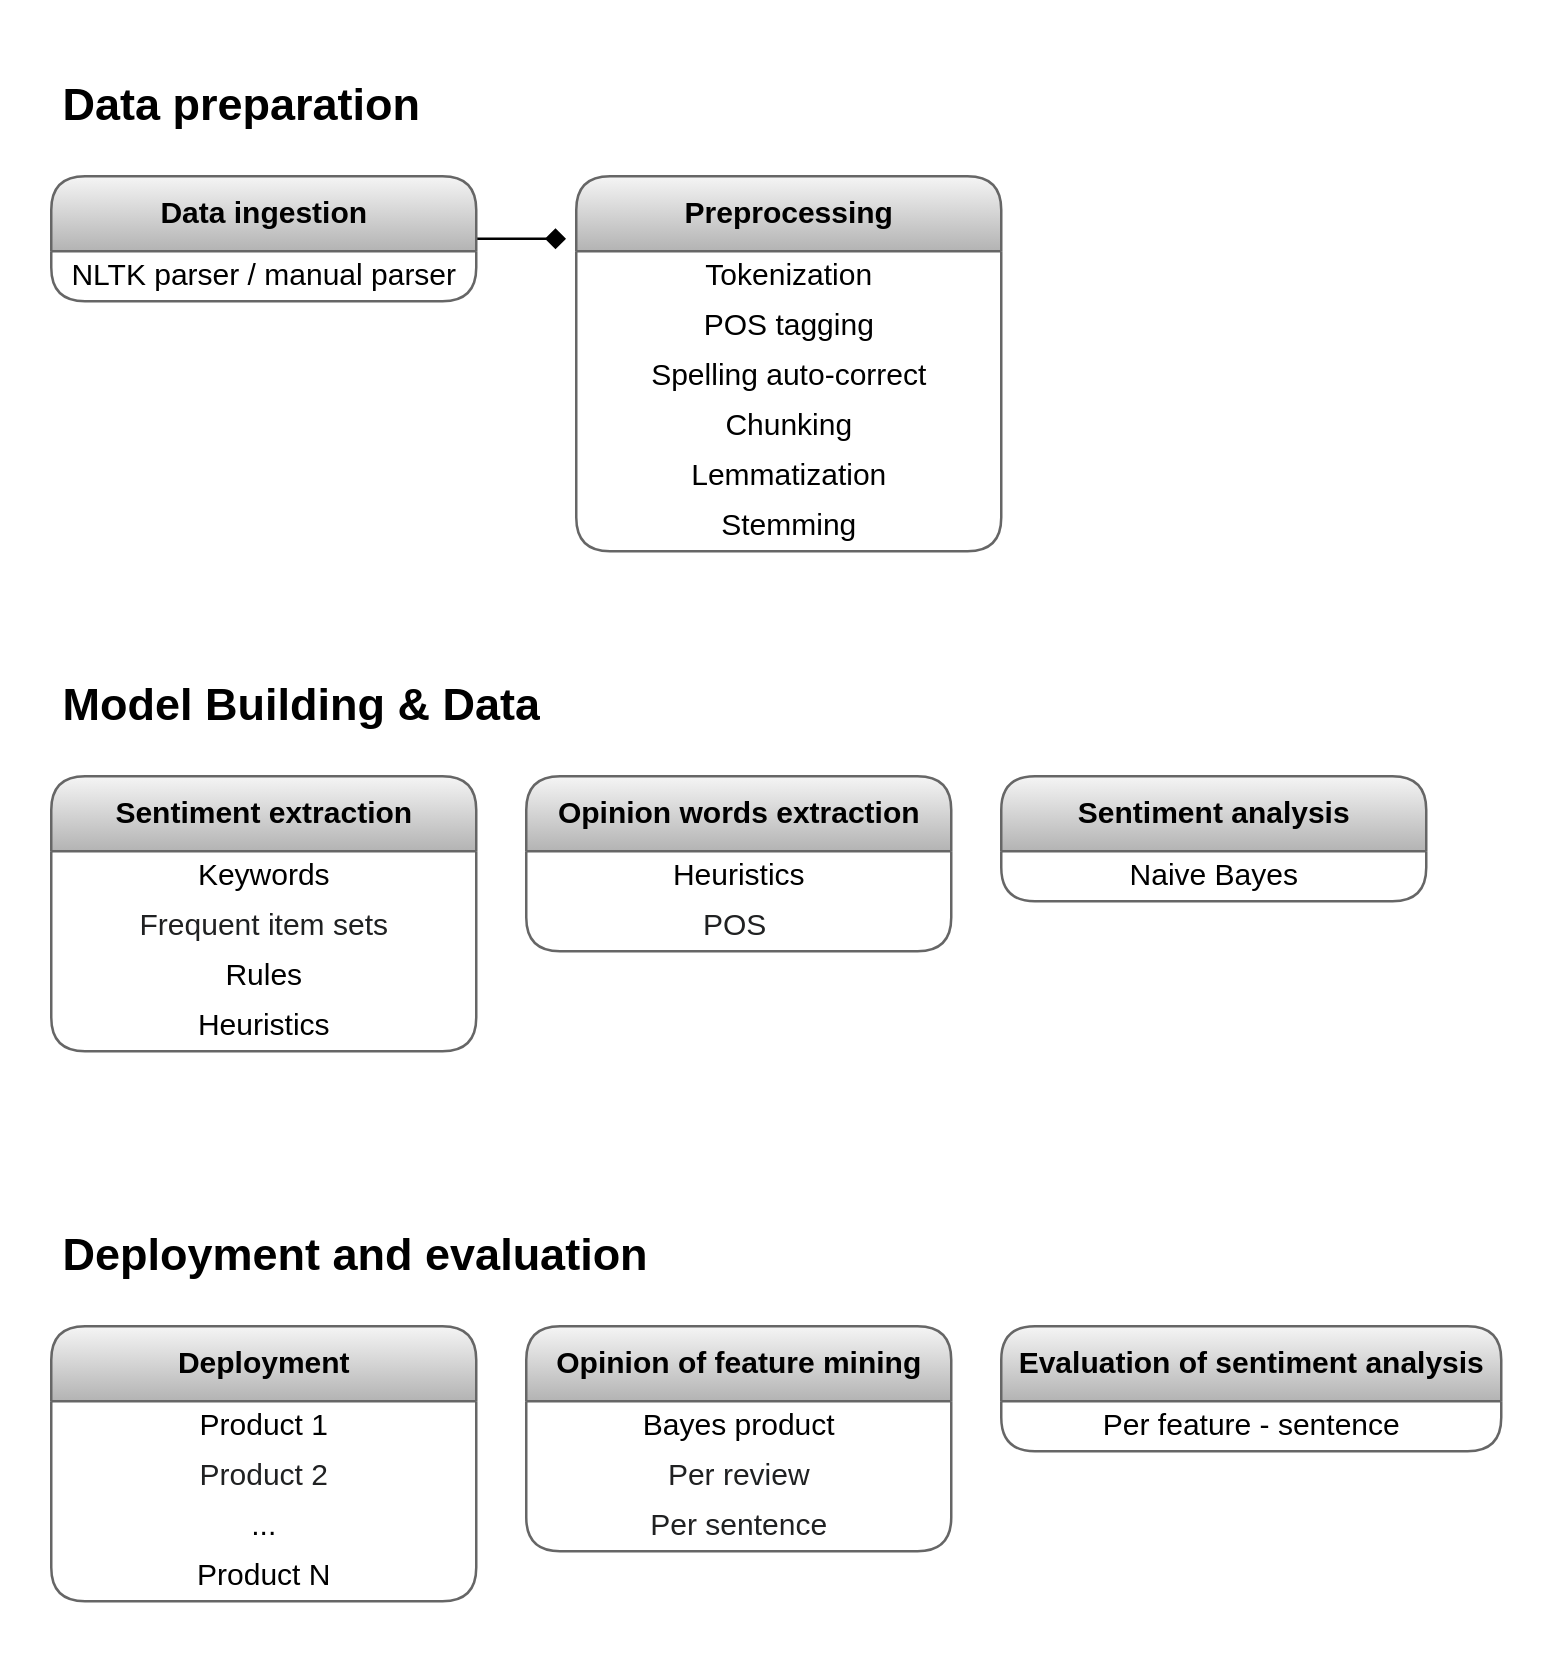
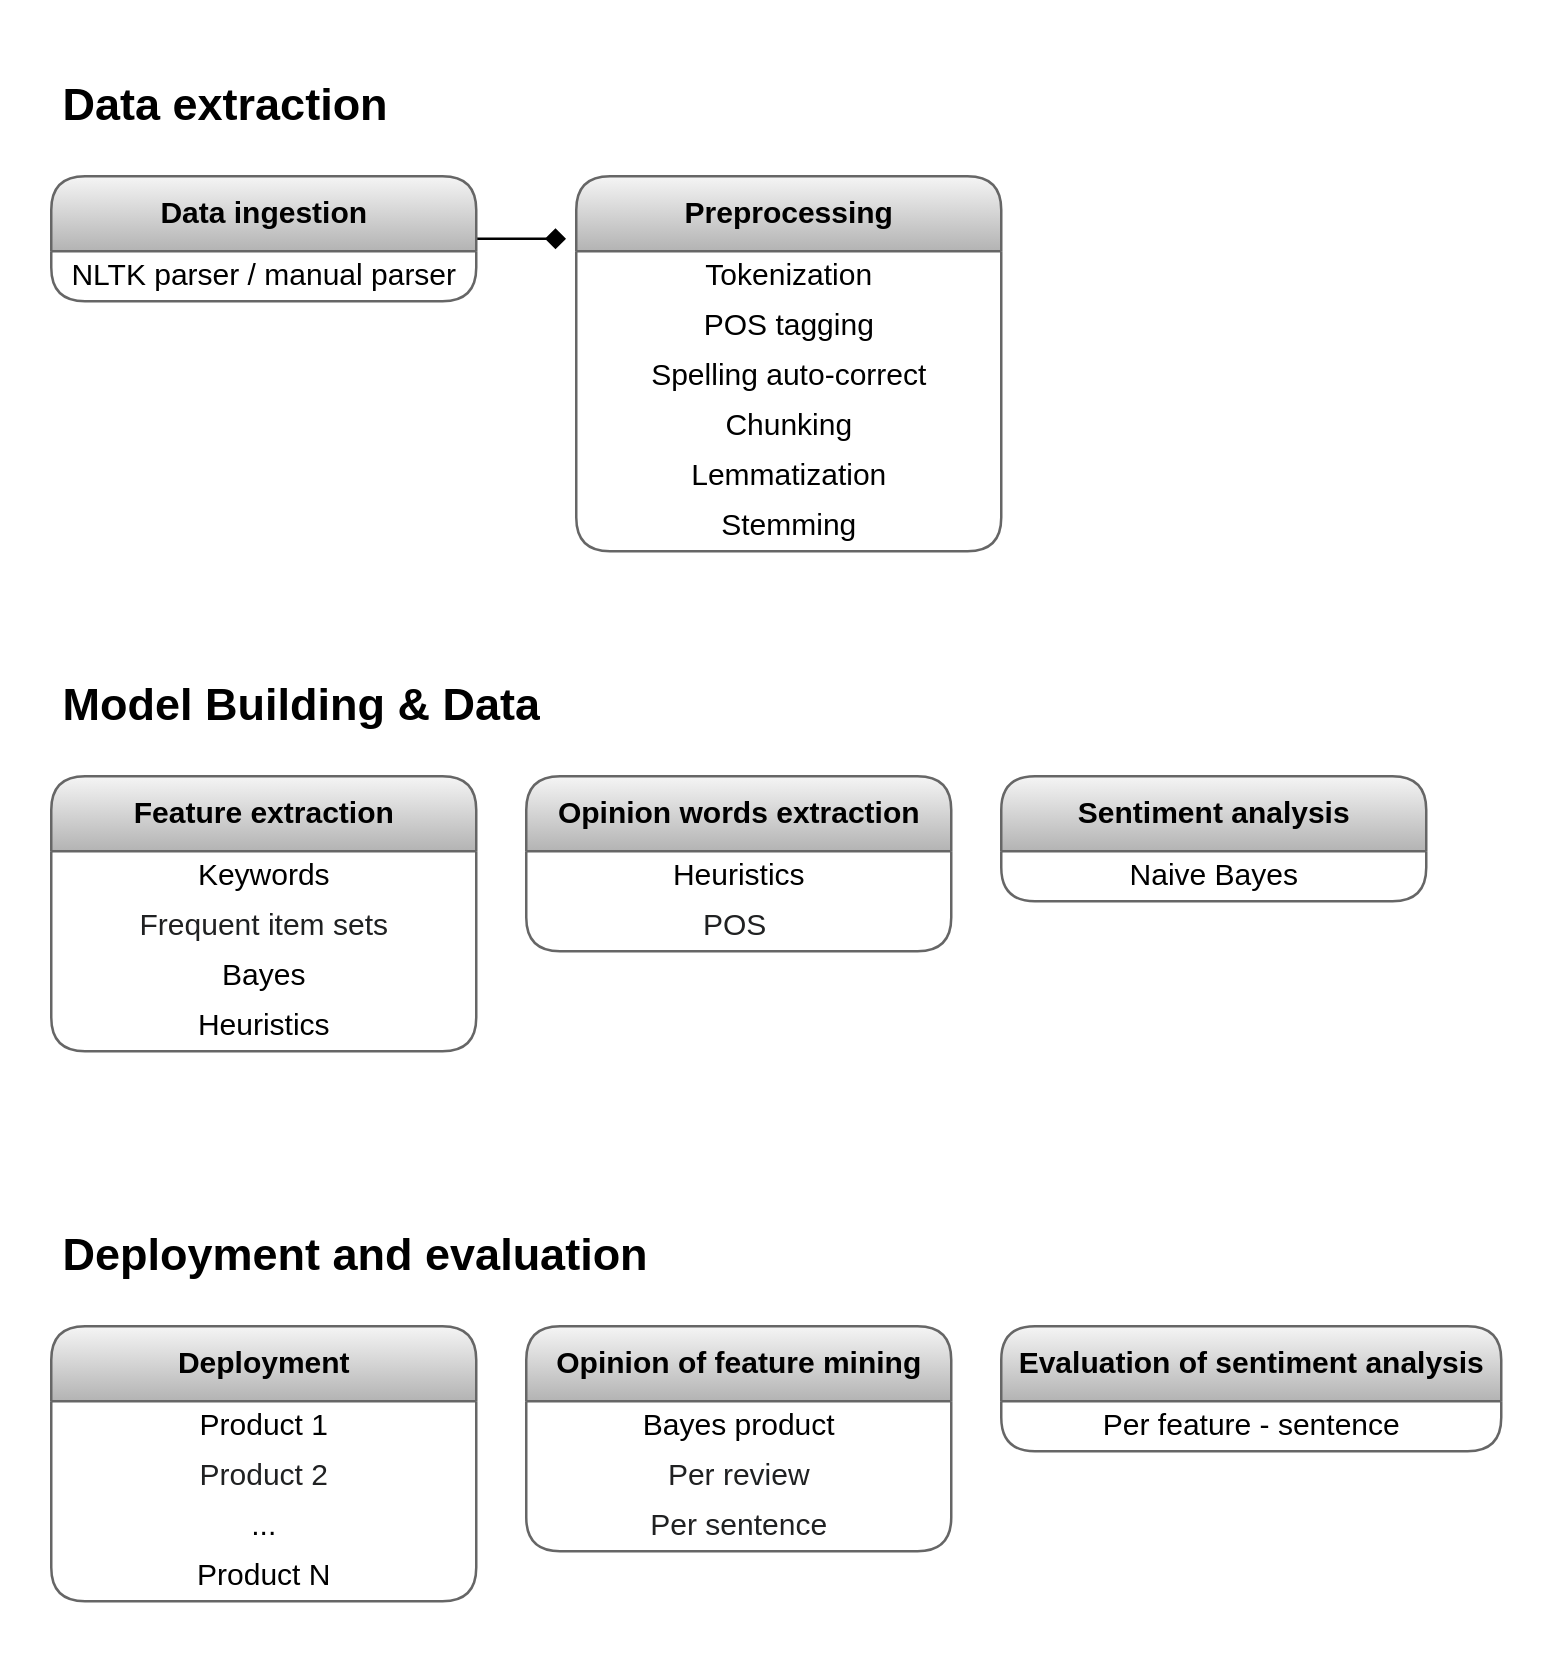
  <mxCell id="0" />
  <mxCell id="1" parent="0" />
  <mxCell id="2" style="edgeStyle=orthogonalEdgeStyle;rounded=0;orthogonalLoop=1;jettySize=auto;html=1;exitX=1;exitY=0.5;exitDx=0;exitDy=0;entryX=-0.024;entryY=0.167;entryDx=0;entryDy=0;entryPerimeter=0;fontFamily=Helvetica;fontSize=12;endArrow=diamond;" edge="1" parent="1" source="3" target="5"><mxGeometry relative="1" as="geometry" /></mxCell>
  <mxCell id="3" value="Data ingestion" style="swimlane;fontStyle=1;align=center;verticalAlign=middle;childLayout=stackLayout;horizontal=1;startSize=30;horizontalStack=0;resizeParent=1;resizeParentMax=0;resizeLast=0;collapsible=0;marginBottom=0;html=1;rounded=1;gradientColor=#b3b3b3;fillColor=#f5f5f5;strokeColor=#666666;fontFamily=Helvetica;fontSize=12;" vertex="1" parent="1"><mxGeometry x="20" y="70" width="170" height="50" as="geometry" /></mxCell>
  <mxCell id="4" value="NLTK parser / manual parser" style="text;html=1;align=center;verticalAlign=middle;resizable=0;points=[];autosize=1;strokeColor=none;fontFamily=Helvetica;fontSize=12;" vertex="1" parent="3"><mxGeometry y="30" width="170" height="20" as="geometry" /></mxCell>
  <mxCell id="5" value="Preprocessing" style="swimlane;fontStyle=1;align=center;verticalAlign=middle;childLayout=stackLayout;horizontal=1;startSize=30;horizontalStack=0;resizeParent=1;resizeParentMax=0;resizeLast=0;collapsible=0;marginBottom=0;html=1;rounded=1;gradientColor=#b3b3b3;fillColor=#f5f5f5;strokeColor=#666666;fontFamily=Helvetica;fontSize=12;" vertex="1" parent="1"><mxGeometry x="230" y="70" width="170" height="150" as="geometry" /></mxCell>
  <mxCell id="6" value="Tokenization" style="text;html=1;align=center;verticalAlign=middle;resizable=0;points=[];autosize=1;strokeColor=none;fontFamily=Helvetica;fontSize=12;" vertex="1" parent="5"><mxGeometry y="30" width="170" height="20" as="geometry" /></mxCell>
  <mxCell id="7" value="POS tagging" style="text;html=1;align=center;verticalAlign=middle;resizable=0;points=[];autosize=1;strokeColor=none;fontFamily=Helvetica;fontSize=12;" vertex="1" parent="5"><mxGeometry y="50" width="170" height="20" as="geometry" /></mxCell>
  <mxCell id="8" value="Spelling auto-correct" style="text;html=1;align=center;verticalAlign=middle;resizable=0;points=[];autosize=1;strokeColor=none;fontFamily=Helvetica;fontSize=12;" vertex="1" parent="5"><mxGeometry y="70" width="170" height="20" as="geometry" /></mxCell>
  <mxCell id="9" value="Chunking" style="text;html=1;align=center;verticalAlign=middle;resizable=0;points=[];autosize=1;strokeColor=none;fontFamily=Helvetica;fontSize=12;" vertex="1" parent="5"><mxGeometry y="90" width="170" height="20" as="geometry" /></mxCell>
  <mxCell id="10" value="Lemmatization" style="text;html=1;align=center;verticalAlign=middle;resizable=0;points=[];autosize=1;strokeColor=none;fontFamily=Helvetica;fontSize=12;" vertex="1" parent="5"><mxGeometry y="110" width="170" height="20" as="geometry" /></mxCell>
  <mxCell id="11" value="Stemming" style="text;html=1;align=center;verticalAlign=middle;resizable=0;points=[];autosize=1;strokeColor=none;fontFamily=Helvetica;fontSize=12;" vertex="1" parent="5"><mxGeometry y="130" width="170" height="20" as="geometry" /></mxCell>
- <mxCell id="12" value="Sentiment extraction" style="swimlane;fontStyle=1;align=center;verticalAlign=middle;childLayout=stackLayout;horizontal=1;startSize=30;horizontalStack=0;resizeParent=1;resizeParentMax=0;resizeLast=0;collapsible=0;marginBottom=0;html=1;rounded=1;gradientColor=#b3b3b3;fillColor=#f5f5f5;strokeColor=#666666;fontFamily=Helvetica;fontSize=12;" vertex="1" parent="1"><mxGeometry x="20" y="310" width="170" height="110" as="geometry" /></mxCell>
+ <mxCell id="12" value="Feature extraction" style="swimlane;fontStyle=1;align=center;verticalAlign=middle;childLayout=stackLayout;horizontal=1;startSize=30;horizontalStack=0;resizeParent=1;resizeParentMax=0;resizeLast=0;collapsible=0;marginBottom=0;html=1;rounded=1;gradientColor=#b3b3b3;fillColor=#f5f5f5;strokeColor=#666666;fontFamily=Helvetica;fontSize=12;" vertex="1" parent="1"><mxGeometry x="20" y="310" width="170" height="110" as="geometry" /></mxCell>
  <mxCell id="13" value="Keywords" style="text;html=1;align=center;verticalAlign=middle;resizable=0;points=[];autosize=1;strokeColor=none;fontFamily=Helvetica;fontSize=12;" vertex="1" parent="12"><mxGeometry y="30" width="170" height="20" as="geometry" /></mxCell>
  <mxCell id="14" value="&lt;span style=&quot;color: rgb(32, 33, 34); font-size: 12px; background-color: rgb(255, 255, 255);&quot;&gt;Frequent item sets&lt;/span&gt;" style="text;html=1;align=center;verticalAlign=middle;resizable=0;points=[];autosize=1;strokeColor=none;fontFamily=Helvetica;fontSize=12;" vertex="1" parent="12"><mxGeometry y="50" width="170" height="20" as="geometry" /></mxCell>
- <mxCell id="15" value="Rules" style="text;html=1;align=center;verticalAlign=middle;resizable=0;points=[];autosize=1;strokeColor=none;fontFamily=Helvetica;fontSize=12;" vertex="1" parent="12"><mxGeometry y="70" width="170" height="20" as="geometry" /></mxCell>
+ <mxCell id="15" value="Bayes" style="text;html=1;align=center;verticalAlign=middle;resizable=0;points=[];autosize=1;strokeColor=none;fontFamily=Helvetica;fontSize=12;" vertex="1" parent="12"><mxGeometry y="70" width="170" height="20" as="geometry" /></mxCell>
  <mxCell id="16" value="Heuristics" style="text;html=1;align=center;verticalAlign=middle;resizable=0;points=[];autosize=1;strokeColor=none;fontFamily=Helvetica;fontSize=12;" vertex="1" parent="12"><mxGeometry y="90" width="170" height="20" as="geometry" /></mxCell>
  <mxCell id="17" value="Opinion words extraction" style="swimlane;fontStyle=1;align=center;verticalAlign=middle;childLayout=stackLayout;horizontal=1;startSize=30;horizontalStack=0;resizeParent=1;resizeParentMax=0;resizeLast=0;collapsible=0;marginBottom=0;html=1;rounded=1;gradientColor=#b3b3b3;fillColor=#f5f5f5;strokeColor=#666666;fontFamily=Helvetica;fontSize=12;" vertex="1" parent="1"><mxGeometry x="210" y="310" width="170" height="70" as="geometry" /></mxCell>
  <mxCell id="18" value="Heuristics" style="text;html=1;align=center;verticalAlign=middle;resizable=0;points=[];autosize=1;strokeColor=none;fontFamily=Helvetica;fontSize=12;" vertex="1" parent="17"><mxGeometry y="30" width="170" height="20" as="geometry" /></mxCell>
  <mxCell id="19" value="&lt;span style=&quot;color: rgb(32 , 33 , 34) ; font-size: 12px ; background-color: rgb(255 , 255 , 255)&quot;&gt;POS&amp;nbsp;&lt;/span&gt;" style="text;html=1;align=center;verticalAlign=middle;resizable=0;points=[];autosize=1;strokeColor=none;fontFamily=Helvetica;fontSize=12;" vertex="1" parent="17"><mxGeometry y="50" width="170" height="20" as="geometry" /></mxCell>
  <mxCell id="20" value="Sentiment analysis" style="swimlane;fontStyle=1;align=center;verticalAlign=middle;childLayout=stackLayout;horizontal=1;startSize=30;horizontalStack=0;resizeParent=1;resizeParentMax=0;resizeLast=0;collapsible=0;marginBottom=0;html=1;rounded=1;gradientColor=#b3b3b3;fillColor=#f5f5f5;strokeColor=#666666;fontFamily=Helvetica;fontSize=12;" vertex="1" parent="1"><mxGeometry x="400" y="310" width="170" height="50" as="geometry" /></mxCell>
  <mxCell id="21" value="Naive Bayes" style="text;html=1;align=center;verticalAlign=middle;resizable=0;points=[];autosize=1;strokeColor=none;fontFamily=Helvetica;fontSize=12;" vertex="1" parent="20"><mxGeometry y="30" width="170" height="20" as="geometry" /></mxCell>
  <mxCell id="22" value="Deployment" style="swimlane;fontStyle=1;align=center;verticalAlign=middle;childLayout=stackLayout;horizontal=1;startSize=30;horizontalStack=0;resizeParent=1;resizeParentMax=0;resizeLast=0;collapsible=0;marginBottom=0;html=1;rounded=1;gradientColor=#b3b3b3;fillColor=#f5f5f5;strokeColor=#666666;fontFamily=Helvetica;fontSize=12;" vertex="1" parent="1"><mxGeometry x="20" y="530" width="170" height="110" as="geometry" /></mxCell>
  <mxCell id="23" value="Product 1" style="text;html=1;align=center;verticalAlign=middle;resizable=0;points=[];autosize=1;strokeColor=none;fontFamily=Helvetica;fontSize=12;" vertex="1" parent="22"><mxGeometry y="30" width="170" height="20" as="geometry" /></mxCell>
  <mxCell id="24" value="&lt;span style=&quot;color: rgb(32 , 33 , 34) ; font-size: 12px ; background-color: rgb(255 , 255 , 255)&quot;&gt;Product 2&lt;/span&gt;" style="text;html=1;align=center;verticalAlign=middle;resizable=0;points=[];autosize=1;strokeColor=none;fontFamily=Helvetica;fontSize=12;" vertex="1" parent="22"><mxGeometry y="50" width="170" height="20" as="geometry" /></mxCell>
  <mxCell id="25" value="..." style="text;html=1;align=center;verticalAlign=middle;resizable=0;points=[];autosize=1;strokeColor=none;fontFamily=Helvetica;fontSize=12;" vertex="1" parent="22"><mxGeometry y="70" width="170" height="20" as="geometry" /></mxCell>
  <mxCell id="26" value="Product N" style="text;html=1;align=center;verticalAlign=middle;resizable=0;points=[];autosize=1;strokeColor=none;fontFamily=Helvetica;fontSize=12;" vertex="1" parent="22"><mxGeometry y="90" width="170" height="20" as="geometry" /></mxCell>
  <mxCell id="27" value="Opinion of feature mining" style="swimlane;fontStyle=1;align=center;verticalAlign=middle;childLayout=stackLayout;horizontal=1;startSize=30;horizontalStack=0;resizeParent=1;resizeParentMax=0;resizeLast=0;collapsible=0;marginBottom=0;html=1;rounded=1;gradientColor=#b3b3b3;fillColor=#f5f5f5;strokeColor=#666666;fontFamily=Helvetica;fontSize=12;" vertex="1" parent="1"><mxGeometry x="210" y="530" width="170" height="90" as="geometry" /></mxCell>
  <mxCell id="28" value="Bayes product" style="text;html=1;align=center;verticalAlign=middle;resizable=0;points=[];autosize=1;strokeColor=none;fontFamily=Helvetica;fontSize=12;" vertex="1" parent="27"><mxGeometry y="30" width="170" height="20" as="geometry" /></mxCell>
  <mxCell id="29" value="&lt;span style=&quot;color: rgb(32 , 33 , 34) ; font-size: 12px ; background-color: rgb(255 , 255 , 255)&quot;&gt;Per review&lt;/span&gt;" style="text;html=1;align=center;verticalAlign=middle;resizable=0;points=[];autosize=1;strokeColor=none;fontFamily=Helvetica;fontSize=12;" vertex="1" parent="27"><mxGeometry y="50" width="170" height="20" as="geometry" /></mxCell>
  <mxCell id="30" value="&lt;span style=&quot;color: rgb(32 , 33 , 34) ; font-size: 12px ; background-color: rgb(255 , 255 , 255)&quot;&gt;Per sentence&lt;/span&gt;" style="text;html=1;align=center;verticalAlign=middle;resizable=0;points=[];autosize=1;strokeColor=none;fontFamily=Helvetica;fontSize=12;" vertex="1" parent="27"><mxGeometry y="70" width="170" height="20" as="geometry" /></mxCell>
  <mxCell id="31" value="Evaluation of sentiment analysis" style="swimlane;fontStyle=1;align=center;verticalAlign=middle;childLayout=stackLayout;horizontal=1;startSize=30;horizontalStack=0;resizeParent=1;resizeParentMax=0;resizeLast=0;collapsible=0;marginBottom=0;html=1;rounded=1;gradientColor=#b3b3b3;fillColor=#f5f5f5;strokeColor=#666666;fontFamily=Helvetica;fontSize=12;" vertex="1" parent="1"><mxGeometry x="400" y="530" width="200" height="50" as="geometry" /></mxCell>
  <mxCell id="32" value="Per feature - sentence" style="text;html=1;align=center;verticalAlign=middle;resizable=0;points=[];autosize=1;strokeColor=none;fontFamily=Helvetica;fontSize=12;" vertex="1" parent="31"><mxGeometry y="30" width="200" height="20" as="geometry" /></mxCell>
- <mxCell id="33" value="&lt;h1&gt;&lt;font style=&quot;font-size: 18px&quot;&gt;Data preparation&lt;/font&gt;&lt;/h1&gt;" style="text;html=1;strokeColor=none;fillColor=none;spacing=5;spacingTop=-20;whiteSpace=wrap;overflow=hidden;rounded=0;fontFamily=Helvetica;fontSize=12;" vertex="1" parent="1"><mxGeometry x="20" y="20" width="220" height="120" as="geometry" /></mxCell>
+ <mxCell id="33" value="&lt;h1&gt;&lt;font style=&quot;font-size: 18px&quot;&gt;Data extraction&lt;/font&gt;&lt;/h1&gt;" style="text;html=1;strokeColor=none;fillColor=none;spacing=5;spacingTop=-20;whiteSpace=wrap;overflow=hidden;rounded=0;fontFamily=Helvetica;fontSize=12;" vertex="1" parent="1"><mxGeometry x="20" y="20" width="220" height="120" as="geometry" /></mxCell>
  <mxCell id="34" value="&lt;h1&gt;&lt;font style=&quot;font-size: 18px&quot;&gt;Model Building &amp;amp; Data&lt;/font&gt;&lt;/h1&gt;" style="text;html=1;strokeColor=none;fillColor=none;spacing=5;spacingTop=-20;whiteSpace=wrap;overflow=hidden;rounded=0;fontFamily=Helvetica;fontSize=12;" vertex="1" parent="1"><mxGeometry x="20" y="260" width="300" height="120" as="geometry" /></mxCell>
  <mxCell id="35" value="&lt;h1&gt;&lt;font style=&quot;font-size: 18px&quot;&gt;Deployment and evaluation&lt;/font&gt;&lt;/h1&gt;" style="text;html=1;strokeColor=none;fillColor=none;spacing=5;spacingTop=-20;whiteSpace=wrap;overflow=hidden;rounded=0;fontFamily=Helvetica;fontSize=12;" vertex="1" parent="1"><mxGeometry x="20" y="480" width="300" height="90" as="geometry" /></mxCell>
